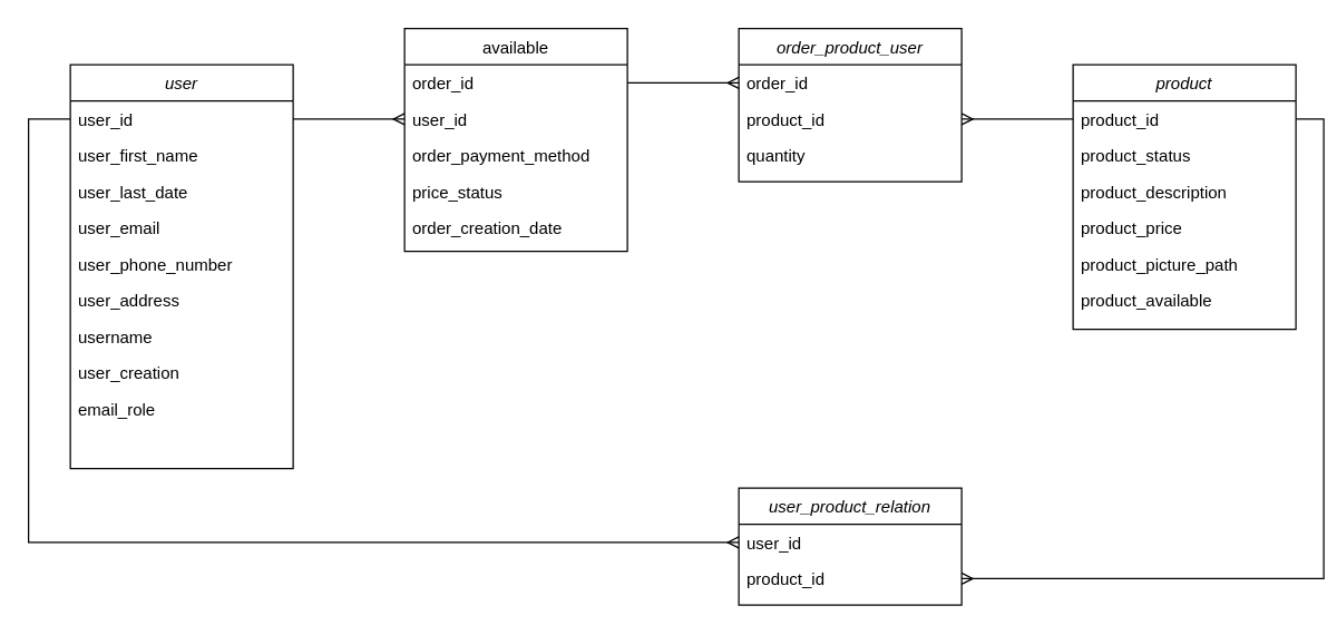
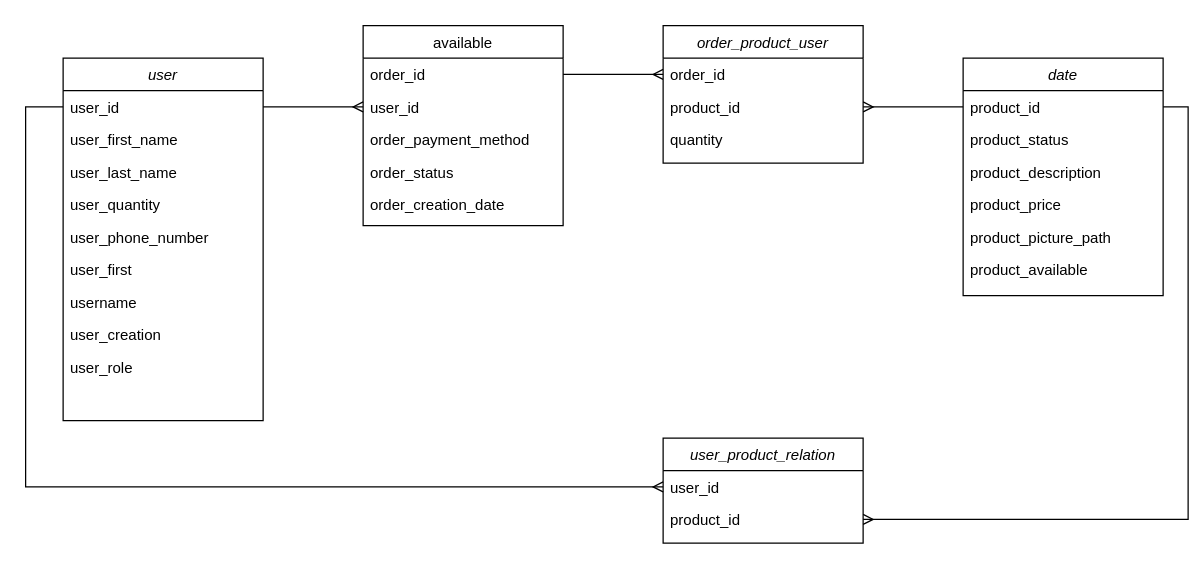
  <mxCell id="0" />
  <mxCell id="1" parent="0" />
  <mxCell id="2" style="edgeStyle=orthogonalEdgeStyle;rounded=0;orthogonalLoop=1;jettySize=auto;html=1;endArrow=ERmany;endFill=0;" parent="1" source="8" target="19" edge="1"><mxGeometry relative="1" as="geometry" /></mxCell>
  <mxCell id="3" style="edgeStyle=orthogonalEdgeStyle;rounded=0;orthogonalLoop=1;jettySize=auto;html=1;entryX=0;entryY=0.5;entryDx=0;entryDy=0;startArrow=none;startFill=0;endArrow=ERmany;endFill=0;" parent="1" source="18" target="24" edge="1"><mxGeometry relative="1" as="geometry" /></mxCell>
  <mxCell id="4" style="edgeStyle=orthogonalEdgeStyle;rounded=0;orthogonalLoop=1;jettySize=auto;html=1;entryX=1;entryY=0.5;entryDx=0;entryDy=0;startArrow=none;startFill=0;endArrow=ERmany;endFill=0;" parent="1" source="28" target="25" edge="1"><mxGeometry relative="1" as="geometry" /></mxCell>
  <mxCell id="5" style="edgeStyle=orthogonalEdgeStyle;rounded=0;orthogonalLoop=1;jettySize=auto;html=1;entryX=0;entryY=0.5;entryDx=0;entryDy=0;exitX=0;exitY=0.5;exitDx=0;exitDy=0;endArrow=ERmany;endFill=0;" parent="1" source="8" target="35" edge="1"><mxGeometry relative="1" as="geometry"><Array as="points"><mxPoint x="20" y="85" /><mxPoint x="20" y="389" /></Array></mxGeometry></mxCell>
  <mxCell id="6" style="edgeStyle=orthogonalEdgeStyle;rounded=0;orthogonalLoop=1;jettySize=auto;html=1;exitX=1;exitY=0.5;exitDx=0;exitDy=0;endArrow=ERmany;endFill=0;" parent="1" source="28" target="36" edge="1"><mxGeometry relative="1" as="geometry" /></mxCell>
  <mxCell id="7" value="user" style="swimlane;fontStyle=2;align=center;verticalAlign=top;childLayout=stackLayout;horizontal=1;startSize=26;horizontalStack=0;resizeParent=1;resizeLast=0;collapsible=1;marginBottom=0;rounded=0;shadow=0;strokeWidth=1;swimlaneLine=1;" parent="1" vertex="1"><mxGeometry x="50" y="46" width="160" height="290" as="geometry"><mxRectangle x="40" y="40" width="160" height="26" as="alternateBounds" /></mxGeometry></mxCell>
  <mxCell id="8" value="user_id" style="text;align=left;verticalAlign=top;spacingLeft=4;spacingRight=4;overflow=hidden;rotatable=0;points=[[0,0.5],[1,0.5]];portConstraint=eastwest;" parent="7" vertex="1"><mxGeometry y="26" width="160" height="26" as="geometry" /></mxCell>
  <mxCell id="9" value="user_first_name" style="text;align=left;verticalAlign=top;spacingLeft=4;spacingRight=4;overflow=hidden;rotatable=0;points=[[0,0.5],[1,0.5]];portConstraint=eastwest;rounded=0;shadow=0;html=0;" parent="7" vertex="1"><mxGeometry y="52" width="160" height="26" as="geometry" /></mxCell>
- <mxCell id="10" value="user_last_date" style="text;align=left;verticalAlign=top;spacingLeft=4;spacingRight=4;overflow=hidden;rotatable=0;points=[[0,0.5],[1,0.5]];portConstraint=eastwest;rounded=0;shadow=0;html=0;" parent="7" vertex="1"><mxGeometry y="78" width="160" height="26" as="geometry" /></mxCell>
- <mxCell id="11" value="user_email" style="text;align=left;verticalAlign=top;spacingLeft=4;spacingRight=4;overflow=hidden;rotatable=0;points=[[0,0.5],[1,0.5]];portConstraint=eastwest;rounded=0;shadow=0;html=0;" parent="7" vertex="1"><mxGeometry y="104" width="160" height="26" as="geometry" /></mxCell>
+ <mxCell id="10" value="user_last_name" style="text;align=left;verticalAlign=top;spacingLeft=4;spacingRight=4;overflow=hidden;rotatable=0;points=[[0,0.5],[1,0.5]];portConstraint=eastwest;rounded=0;shadow=0;html=0;" parent="7" vertex="1"><mxGeometry y="78" width="160" height="26" as="geometry" /></mxCell>
+ <mxCell id="11" value="user_quantity" style="text;align=left;verticalAlign=top;spacingLeft=4;spacingRight=4;overflow=hidden;rotatable=0;points=[[0,0.5],[1,0.5]];portConstraint=eastwest;rounded=0;shadow=0;html=0;" parent="7" vertex="1"><mxGeometry y="104" width="160" height="26" as="geometry" /></mxCell>
  <mxCell id="12" value="user_phone_number" style="text;align=left;verticalAlign=top;spacingLeft=4;spacingRight=4;overflow=hidden;rotatable=0;points=[[0,0.5],[1,0.5]];portConstraint=eastwest;rounded=0;shadow=0;html=0;" parent="7" vertex="1"><mxGeometry y="130" width="160" height="26" as="geometry" /></mxCell>
- <mxCell id="13" value="user_address" style="text;align=left;verticalAlign=top;spacingLeft=4;spacingRight=4;overflow=hidden;rotatable=0;points=[[0,0.5],[1,0.5]];portConstraint=eastwest;rounded=0;shadow=0;html=0;" parent="7" vertex="1"><mxGeometry y="156" width="160" height="26" as="geometry" /></mxCell>
+ <mxCell id="13" value="user_first" style="text;align=left;verticalAlign=top;spacingLeft=4;spacingRight=4;overflow=hidden;rotatable=0;points=[[0,0.5],[1,0.5]];portConstraint=eastwest;rounded=0;shadow=0;html=0;" parent="7" vertex="1"><mxGeometry y="156" width="160" height="26" as="geometry" /></mxCell>
  <mxCell id="14" value="username" style="text;align=left;verticalAlign=top;spacingLeft=4;spacingRight=4;overflow=hidden;rotatable=0;points=[[0,0.5],[1,0.5]];portConstraint=eastwest;rounded=0;shadow=0;html=0;" parent="7" vertex="1"><mxGeometry y="182" width="160" height="26" as="geometry" /></mxCell>
  <mxCell id="15" value="user_creation" style="text;align=left;verticalAlign=top;spacingLeft=4;spacingRight=4;overflow=hidden;rotatable=0;points=[[0,0.5],[1,0.5]];portConstraint=eastwest;rounded=0;shadow=0;html=0;" parent="7" vertex="1"><mxGeometry y="208" width="160" height="26" as="geometry" /></mxCell>
- <mxCell id="16" value="email_role&#10;" style="text;align=left;verticalAlign=top;spacingLeft=4;spacingRight=4;overflow=hidden;rotatable=0;points=[[0,0.5],[1,0.5]];portConstraint=eastwest;rounded=0;shadow=0;html=0;" parent="7" vertex="1"><mxGeometry y="234" width="160" height="26" as="geometry" /></mxCell>
+ <mxCell id="16" value="user_role&#10;" style="text;align=left;verticalAlign=top;spacingLeft=4;spacingRight=4;overflow=hidden;rotatable=0;points=[[0,0.5],[1,0.5]];portConstraint=eastwest;rounded=0;shadow=0;html=0;" parent="7" vertex="1"><mxGeometry y="234" width="160" height="26" as="geometry" /></mxCell>
  <mxCell id="17" value="available" style="swimlane;fontStyle=0;align=center;verticalAlign=top;childLayout=stackLayout;horizontal=1;startSize=26;horizontalStack=0;resizeParent=1;resizeLast=0;collapsible=1;marginBottom=0;rounded=0;shadow=0;strokeWidth=1;" parent="1" vertex="1"><mxGeometry x="290" y="20" width="160" height="160" as="geometry"><mxRectangle x="550" y="140" width="160" height="26" as="alternateBounds" /></mxGeometry></mxCell>
  <mxCell id="18" value="order_id" style="text;align=left;verticalAlign=top;spacingLeft=4;spacingRight=4;overflow=hidden;rotatable=0;points=[[0,0.5],[1,0.5]];portConstraint=eastwest;" parent="17" vertex="1"><mxGeometry y="26" width="160" height="26" as="geometry" /></mxCell>
  <mxCell id="19" value="user_id" style="text;align=left;verticalAlign=top;spacingLeft=4;spacingRight=4;overflow=hidden;rotatable=0;points=[[0,0.5],[1,0.5]];portConstraint=eastwest;rounded=0;shadow=0;html=0;" parent="17" vertex="1"><mxGeometry y="52" width="160" height="26" as="geometry" /></mxCell>
  <mxCell id="20" value="order_payment_method" style="text;align=left;verticalAlign=top;spacingLeft=4;spacingRight=4;overflow=hidden;rotatable=0;points=[[0,0.5],[1,0.5]];portConstraint=eastwest;rounded=0;shadow=0;html=0;" parent="17" vertex="1"><mxGeometry y="78" width="160" height="26" as="geometry" /></mxCell>
- <mxCell id="21" value="price_status" style="text;align=left;verticalAlign=top;spacingLeft=4;spacingRight=4;overflow=hidden;rotatable=0;points=[[0,0.5],[1,0.5]];portConstraint=eastwest;rounded=0;shadow=0;html=0;" parent="17" vertex="1"><mxGeometry y="104" width="160" height="26" as="geometry" /></mxCell>
+ <mxCell id="21" value="order_status" style="text;align=left;verticalAlign=top;spacingLeft=4;spacingRight=4;overflow=hidden;rotatable=0;points=[[0,0.5],[1,0.5]];portConstraint=eastwest;rounded=0;shadow=0;html=0;" parent="17" vertex="1"><mxGeometry y="104" width="160" height="26" as="geometry" /></mxCell>
  <mxCell id="22" value="order_creation_date" style="text;align=left;verticalAlign=top;spacingLeft=4;spacingRight=4;overflow=hidden;rotatable=0;points=[[0,0.5],[1,0.5]];portConstraint=eastwest;rounded=0;shadow=0;html=0;" parent="17" vertex="1"><mxGeometry y="130" width="160" height="26" as="geometry" /></mxCell>
  <mxCell id="23" value="order_product_user" style="swimlane;fontStyle=2;align=center;verticalAlign=top;childLayout=stackLayout;horizontal=1;startSize=26;horizontalStack=0;resizeParent=1;resizeLast=0;collapsible=1;marginBottom=0;rounded=0;shadow=0;strokeWidth=1;" parent="1" vertex="1"><mxGeometry x="530" y="20" width="160" height="110" as="geometry"><mxRectangle x="230" y="140" width="160" height="26" as="alternateBounds" /></mxGeometry></mxCell>
  <mxCell id="24" value="order_id" style="text;align=left;verticalAlign=top;spacingLeft=4;spacingRight=4;overflow=hidden;rotatable=0;points=[[0,0.5],[1,0.5]];portConstraint=eastwest;" parent="23" vertex="1"><mxGeometry y="26" width="160" height="26" as="geometry" /></mxCell>
  <mxCell id="25" value="product_id" style="text;align=left;verticalAlign=top;spacingLeft=4;spacingRight=4;overflow=hidden;rotatable=0;points=[[0,0.5],[1,0.5]];portConstraint=eastwest;rounded=0;shadow=0;html=0;" parent="23" vertex="1"><mxGeometry y="52" width="160" height="26" as="geometry" /></mxCell>
  <mxCell id="26" value="quantity" style="text;align=left;verticalAlign=top;spacingLeft=4;spacingRight=4;overflow=hidden;rotatable=0;points=[[0,0.5],[1,0.5]];portConstraint=eastwest;rounded=0;shadow=0;html=0;" parent="23" vertex="1"><mxGeometry y="78" width="160" height="26" as="geometry" /></mxCell>
- <mxCell id="27" value="product" style="swimlane;fontStyle=2;align=center;verticalAlign=top;childLayout=stackLayout;horizontal=1;startSize=26;horizontalStack=0;resizeParent=1;resizeLast=0;collapsible=1;marginBottom=0;rounded=0;shadow=0;strokeWidth=1;" parent="1" vertex="1"><mxGeometry x="770" y="46" width="160" height="190" as="geometry"><mxRectangle x="230" y="140" width="160" height="26" as="alternateBounds" /></mxGeometry></mxCell>
+ <mxCell id="27" value="date" style="swimlane;fontStyle=2;align=center;verticalAlign=top;childLayout=stackLayout;horizontal=1;startSize=26;horizontalStack=0;resizeParent=1;resizeLast=0;collapsible=1;marginBottom=0;rounded=0;shadow=0;strokeWidth=1;" parent="1" vertex="1"><mxGeometry x="770" y="46" width="160" height="190" as="geometry"><mxRectangle x="230" y="140" width="160" height="26" as="alternateBounds" /></mxGeometry></mxCell>
  <mxCell id="28" value="product_id" style="text;align=left;verticalAlign=top;spacingLeft=4;spacingRight=4;overflow=hidden;rotatable=0;points=[[0,0.5],[1,0.5]];portConstraint=eastwest;" parent="27" vertex="1"><mxGeometry y="26" width="160" height="26" as="geometry" /></mxCell>
  <mxCell id="29" value="product_status" style="text;align=left;verticalAlign=top;spacingLeft=4;spacingRight=4;overflow=hidden;rotatable=0;points=[[0,0.5],[1,0.5]];portConstraint=eastwest;rounded=0;shadow=0;html=0;" parent="27" vertex="1"><mxGeometry y="52" width="160" height="26" as="geometry" /></mxCell>
  <mxCell id="30" value="product_description" style="text;align=left;verticalAlign=top;spacingLeft=4;spacingRight=4;overflow=hidden;rotatable=0;points=[[0,0.5],[1,0.5]];portConstraint=eastwest;rounded=0;shadow=0;html=0;" parent="27" vertex="1"><mxGeometry y="78" width="160" height="26" as="geometry" /></mxCell>
  <mxCell id="31" value="product_price" style="text;align=left;verticalAlign=top;spacingLeft=4;spacingRight=4;overflow=hidden;rotatable=0;points=[[0,0.5],[1,0.5]];portConstraint=eastwest;rounded=0;shadow=0;html=0;" parent="27" vertex="1"><mxGeometry y="104" width="160" height="26" as="geometry" /></mxCell>
  <mxCell id="32" value="product_picture_path" style="text;align=left;verticalAlign=top;spacingLeft=4;spacingRight=4;overflow=hidden;rotatable=0;points=[[0,0.5],[1,0.5]];portConstraint=eastwest;rounded=0;shadow=0;html=0;" parent="27" vertex="1"><mxGeometry y="130" width="160" height="26" as="geometry" /></mxCell>
  <mxCell id="33" value="product_available" style="text;align=left;verticalAlign=top;spacingLeft=4;spacingRight=4;overflow=hidden;rotatable=0;points=[[0,0.5],[1,0.5]];portConstraint=eastwest;rounded=0;shadow=0;html=0;" parent="27" vertex="1"><mxGeometry y="156" width="160" height="26" as="geometry" /></mxCell>
  <mxCell id="34" value="user_product_relation" style="swimlane;fontStyle=2;align=center;verticalAlign=top;childLayout=stackLayout;horizontal=1;startSize=26;horizontalStack=0;resizeParent=1;resizeLast=0;collapsible=1;marginBottom=0;rounded=0;shadow=0;strokeWidth=1;" parent="1" vertex="1"><mxGeometry x="530" y="350" width="160" height="84" as="geometry"><mxRectangle x="230" y="140" width="160" height="26" as="alternateBounds" /></mxGeometry></mxCell>
  <mxCell id="35" value="user_id" style="text;align=left;verticalAlign=top;spacingLeft=4;spacingRight=4;overflow=hidden;rotatable=0;points=[[0,0.5],[1,0.5]];portConstraint=eastwest;" parent="34" vertex="1"><mxGeometry y="26" width="160" height="26" as="geometry" /></mxCell>
  <mxCell id="36" value="product_id" style="text;align=left;verticalAlign=top;spacingLeft=4;spacingRight=4;overflow=hidden;rotatable=0;points=[[0,0.5],[1,0.5]];portConstraint=eastwest;rounded=0;shadow=0;html=0;" parent="34" vertex="1"><mxGeometry y="52" width="160" height="26" as="geometry" /></mxCell>
